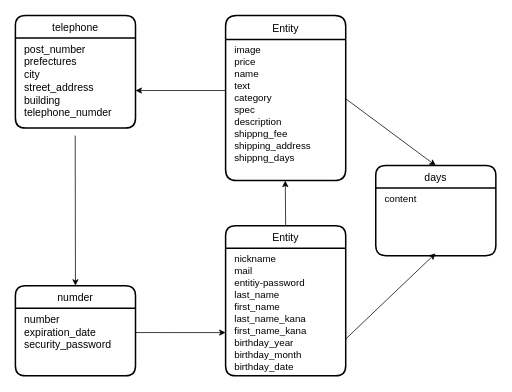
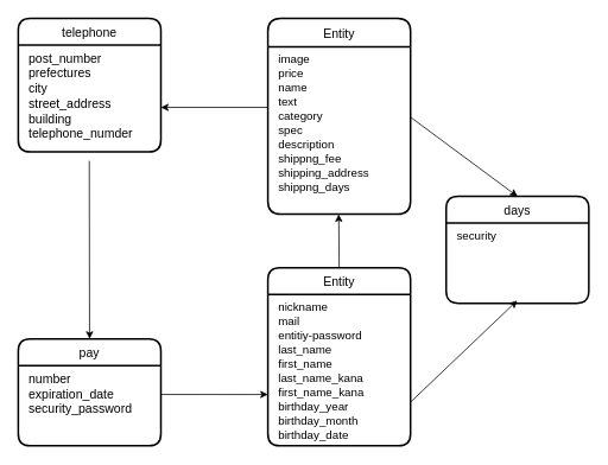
  <mxCell id="0" />
  <mxCell id="1" parent="0" />
  <mxCell id="2" style="edgeStyle=none;html=1;exitX=0.5;exitY=0;exitDx=0;exitDy=0;" edge="1" parent="1" source="12"><mxGeometry relative="1" as="geometry"><mxPoint x="379.47" y="444" as="sourcePoint" /><mxPoint x="379.47" y="240" as="targetPoint" /></mxGeometry></mxCell>
  <mxCell id="3" style="edgeStyle=none;html=1;exitX=1;exitY=0.5;exitDx=0;exitDy=0;entryX=0.498;entryY=1.03;entryDx=0;entryDy=0;entryPerimeter=0;" edge="1" parent="1"><mxGeometry relative="1" as="geometry"><mxPoint x="460" y="451" as="sourcePoint" /><mxPoint x="579.68" y="336.9" as="targetPoint" /></mxGeometry></mxCell>
  <mxCell id="4" style="edgeStyle=none;html=1;exitX=1;exitY=0.36;exitDx=0;exitDy=0;exitPerimeter=0;" edge="1" parent="1"><mxGeometry relative="1" as="geometry"><mxPoint x="180" y="442.4" as="sourcePoint" /><mxPoint x="300" y="442.429" as="targetPoint" /></mxGeometry></mxCell>
  <mxCell id="5" style="edgeStyle=none;html=1;exitX=0;exitY=0.5;exitDx=0;exitDy=0;entryX=1;entryY=0.5;entryDx=0;entryDy=0;" edge="1" parent="1"><mxGeometry relative="1" as="geometry"><mxPoint x="300" y="120" as="sourcePoint" /><mxPoint x="180" y="120" as="targetPoint" /></mxGeometry></mxCell>
  <mxCell id="6" style="edgeStyle=none;html=1;entryX=0.5;entryY=0;entryDx=0;entryDy=0;exitX=0.498;exitY=1.135;exitDx=0;exitDy=0;exitPerimeter=0;" edge="1" parent="1"><mxGeometry relative="1" as="geometry"><mxPoint x="99.68" y="180.05" as="sourcePoint" /><mxPoint x="100" y="380" as="targetPoint" /></mxGeometry></mxCell>
  <mxCell id="7" style="edgeStyle=none;html=1;entryX=0.5;entryY=0;entryDx=0;entryDy=0;exitX=1;exitY=0.5;exitDx=0;exitDy=0;" edge="1" parent="1"><mxGeometry relative="1" as="geometry"><mxPoint x="460" y="131" as="sourcePoint" /><mxPoint x="580" y="220" as="targetPoint" /></mxGeometry></mxCell>
  <mxCell id="8" value="Entity" style="swimlane;childLayout=stackLayout;horizontal=1;startSize=32;horizontalStack=0;rounded=1;fontSize=14;fontStyle=0;strokeWidth=2;resizeParent=0;resizeLast=1;shadow=0;dashed=0;align=center;" vertex="1" parent="1"><mxGeometry x="300" y="20" width="160" height="220" as="geometry" /></mxCell>
  <mxCell id="9" value="image&#10;price&#10;name&#10;text&#10;category&#10;spec&#10;description&#10;shippng_fee&#10;shipping_address&#10;shippng_days" style="align=left;strokeColor=none;fillColor=none;spacingLeft=10;fontSize=13;verticalAlign=top;resizable=0;rotatable=0;part=1;" vertex="1" parent="8"><mxGeometry y="32" width="160" height="188" as="geometry" /></mxCell>
- <mxCell id="10" value="numder" style="swimlane;childLayout=stackLayout;horizontal=1;startSize=30;horizontalStack=0;rounded=1;fontSize=14;fontStyle=0;strokeWidth=2;resizeParent=0;resizeLast=1;shadow=0;dashed=0;align=center;" vertex="1" parent="1"><mxGeometry x="20" y="380" width="160" height="120" as="geometry" /></mxCell>
+ <mxCell id="10" value="pay" style="swimlane;childLayout=stackLayout;horizontal=1;startSize=30;horizontalStack=0;rounded=1;fontSize=14;fontStyle=0;strokeWidth=2;resizeParent=0;resizeLast=1;shadow=0;dashed=0;align=center;" vertex="1" parent="1"><mxGeometry x="20" y="380" width="160" height="120" as="geometry" /></mxCell>
  <mxCell id="11" value="number&#10;expiration_date&#10;security_password" style="align=left;strokeColor=none;fillColor=none;spacingLeft=10;fontSize=14;verticalAlign=top;resizable=0;rotatable=0;part=1;" vertex="1" parent="10"><mxGeometry y="30" width="160" height="90" as="geometry" /></mxCell>
  <mxCell id="12" value="Entity" style="swimlane;childLayout=stackLayout;horizontal=1;startSize=30;horizontalStack=0;rounded=1;fontSize=14;fontStyle=0;strokeWidth=2;resizeParent=0;resizeLast=1;shadow=0;dashed=0;align=center;" vertex="1" parent="1"><mxGeometry x="300" y="300" width="160" height="200" as="geometry" /></mxCell>
  <mxCell id="13" value="nickname&#10;mail&#10;entitiy-password&#10;last_name&#10;first_name&#10;last_name_kana&#10;first_name_kana&#10;birthday_year&#10;birthday_month&#10;birthday_date" style="align=left;strokeColor=none;fillColor=none;spacingLeft=10;fontSize=13;verticalAlign=top;resizable=0;rotatable=0;part=1;" vertex="1" parent="12"><mxGeometry y="30" width="160" height="170" as="geometry" /></mxCell>
  <mxCell id="14" value="days" style="swimlane;childLayout=stackLayout;horizontal=1;startSize=30;horizontalStack=0;rounded=1;fontSize=14;fontStyle=0;strokeWidth=2;resizeParent=0;resizeLast=1;shadow=0;dashed=0;align=center;" vertex="1" parent="1"><mxGeometry x="500" y="220" width="160" height="120" as="geometry" /></mxCell>
- <mxCell id="15" value="content" style="align=left;strokeColor=none;fillColor=none;spacingLeft=10;fontSize=13;verticalAlign=top;resizable=0;rotatable=0;part=1;" vertex="1" parent="14"><mxGeometry y="30" width="160" height="90" as="geometry" /></mxCell>
+ <mxCell id="15" value="security" style="align=left;strokeColor=none;fillColor=none;spacingLeft=10;fontSize=13;verticalAlign=top;resizable=0;rotatable=0;part=1;" vertex="1" parent="14"><mxGeometry y="30" width="160" height="90" as="geometry" /></mxCell>
  <mxCell id="16" value="telephone" style="swimlane;childLayout=stackLayout;horizontal=1;startSize=30;horizontalStack=0;rounded=1;fontSize=14;fontStyle=0;strokeWidth=2;resizeParent=0;resizeLast=1;shadow=0;dashed=0;align=center;" vertex="1" parent="1"><mxGeometry x="20" y="20" width="160" height="150" as="geometry" /></mxCell>
  <mxCell id="17" value="post_number&#10;prefectures&#10;city&#10;street_address&#10;building&#10;telephone_numder" style="align=left;strokeColor=none;fillColor=none;spacingLeft=10;fontSize=14;verticalAlign=top;resizable=0;rotatable=0;part=1;" vertex="1" parent="16"><mxGeometry y="30" width="160" height="120" as="geometry" /></mxCell>
